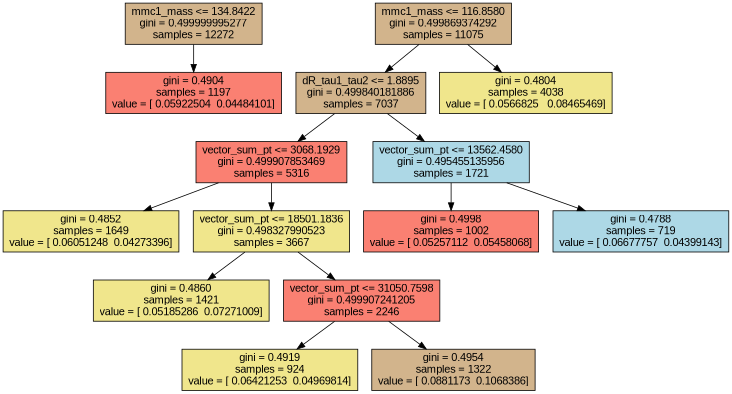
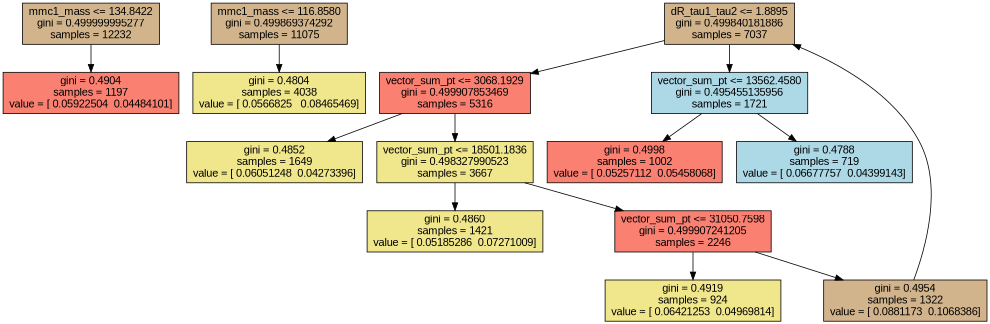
  digraph {
    fontname="Liberation Sans"
    node [fillcolor=khaki fontname="Liberation Sans" shape=box style=filled]
    edge [fontname="Liberation Sans"]
-   n1 [fillcolor=tan label="mmc1_mass <= 134.8422\ngini = 0.499999995277\nsamples = 12272"]
+   n1 [fillcolor=tan label="mmc1_mass <= 134.8422\ngini = 0.499999995277\nsamples = 12232"]
    n2 [fillcolor=salmon label="gini = 0.4904\nsamples = 1197\nvalue = [ 0.05922504  0.04484101]"]
    n3 [fillcolor=tan label="mmc1_mass <= 116.8580\ngini = 0.499869374292\nsamples = 11075"]
    n4 [fillcolor=tan label="dR_tau1_tau2 <= 1.8895\ngini = 0.499840181886\nsamples = 7037"]
    n5 [label="gini = 0.4804\nsamples = 4038\nvalue = [ 0.0566825   0.08465469]"]
    n6 [fillcolor=salmon label="vector_sum_pt <= 3068.1929\ngini = 0.499907853469\nsamples = 5316"]
    n7 [fillcolor=lightblue label="vector_sum_pt <= 13562.4580\ngini = 0.495455135956\nsamples = 1721"]
    n8 [label="gini = 0.4852\nsamples = 1649\nvalue = [ 0.06051248  0.04273396]"]
    n9 [label="vector_sum_pt <= 18501.1836\ngini = 0.498327990523\nsamples = 3667"]
    n10 [fillcolor=salmon label="gini = 0.4998\nsamples = 1002\nvalue = [ 0.05257112  0.05458068]"]
    n11 [fillcolor=lightblue label="gini = 0.4788\nsamples = 719\nvalue = [ 0.06677757  0.04399143]"]
    n12 [label="gini = 0.4860\nsamples = 1421\nvalue = [ 0.05185286  0.07271009]"]
    n13 [fillcolor=salmon label="vector_sum_pt <= 31050.7598\ngini = 0.499907241205\nsamples = 2246"]
    n14 [label="gini = 0.4919\nsamples = 924\nvalue = [ 0.06421253  0.04969814]"]
    n15 [fillcolor=tan label="gini = 0.4954\nsamples = 1322\nvalue = [ 0.0881173  0.1068386]"]
    n1 -> n2
-   n3 -> n4
+   n15 -> n4
    n3 -> n5
    n4 -> n6
    n4 -> n7
    n6 -> n8
    n6 -> n9
    n7 -> n10
    n7 -> n11
    n9 -> n12
    n9 -> n13
    n13 -> n14
    n13 -> n15
  }
